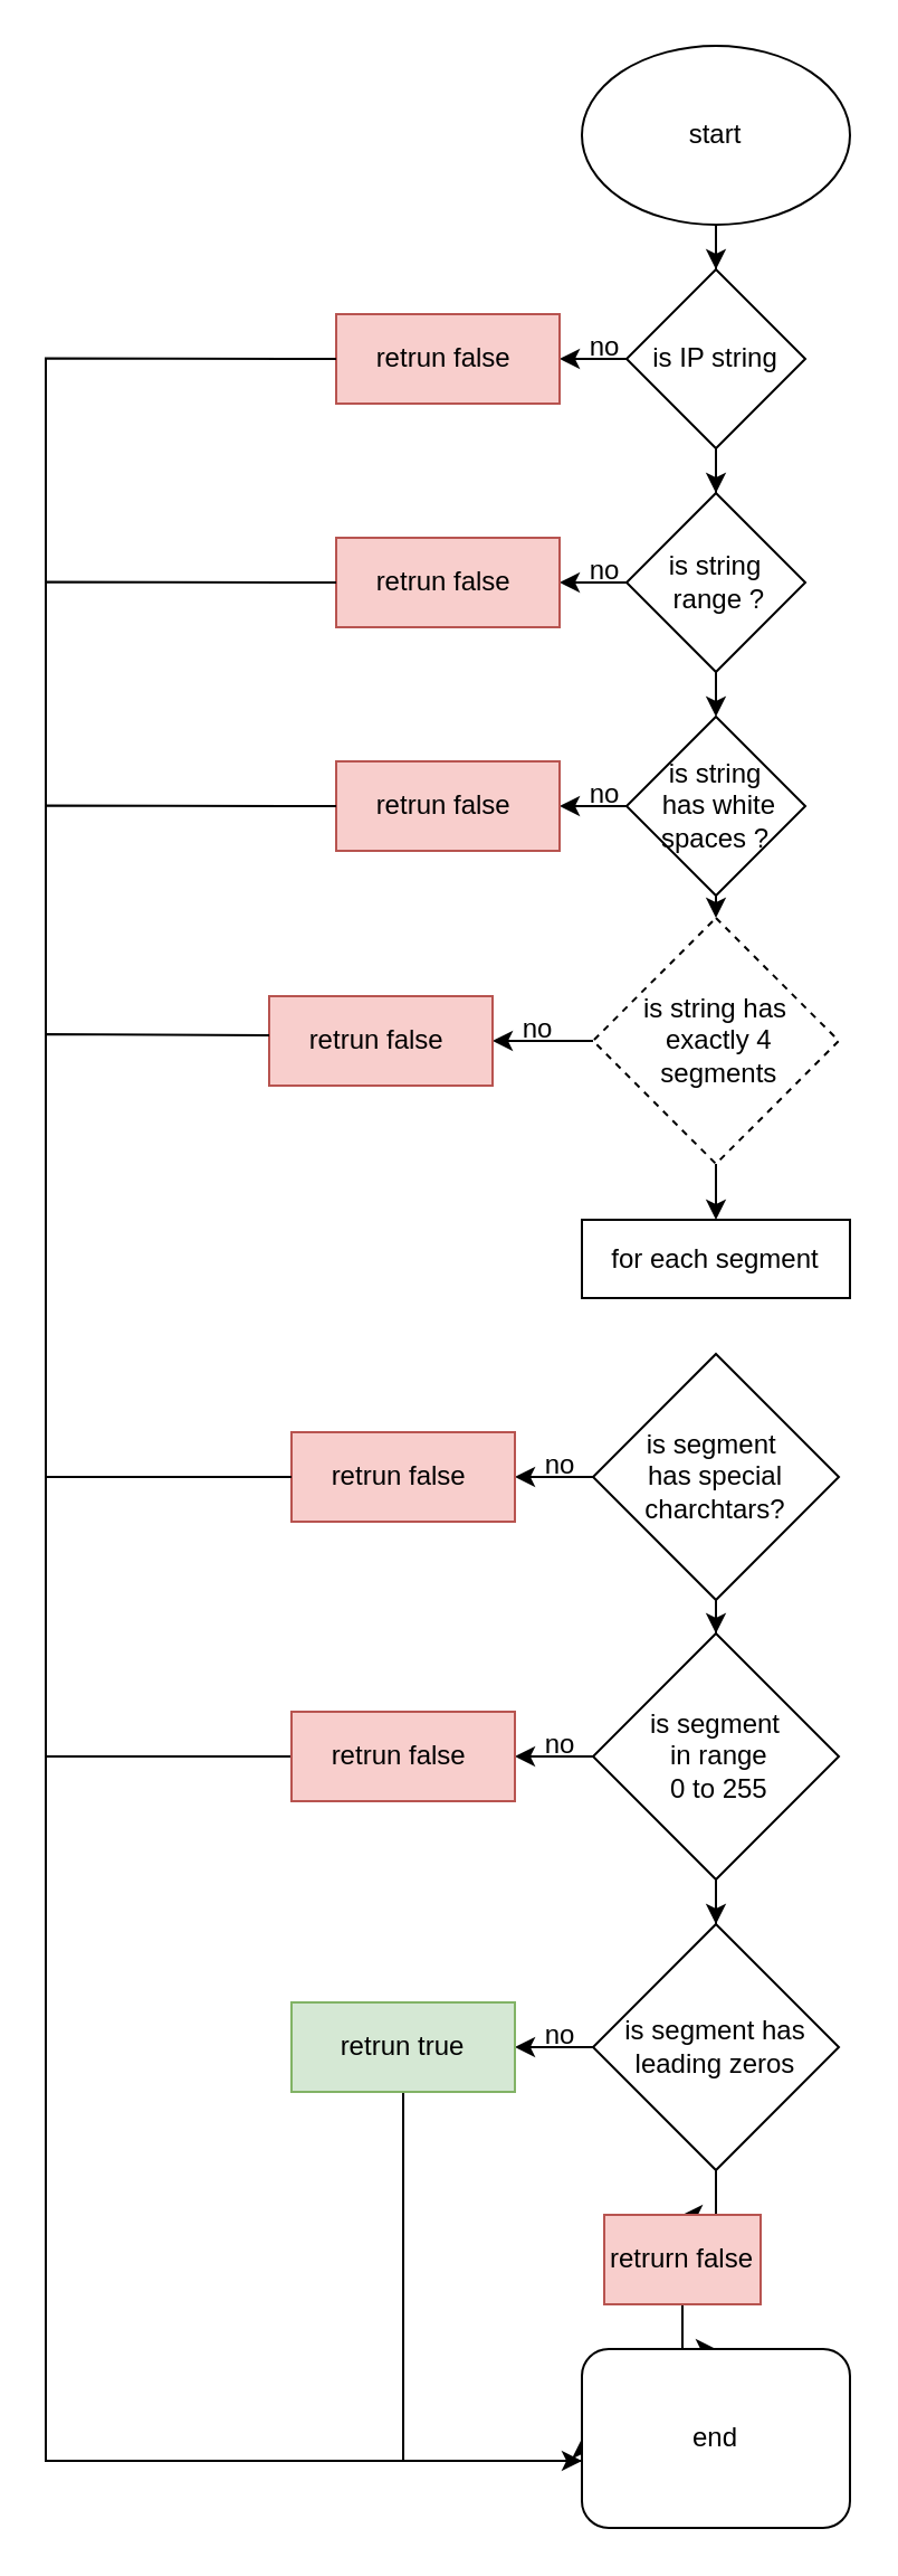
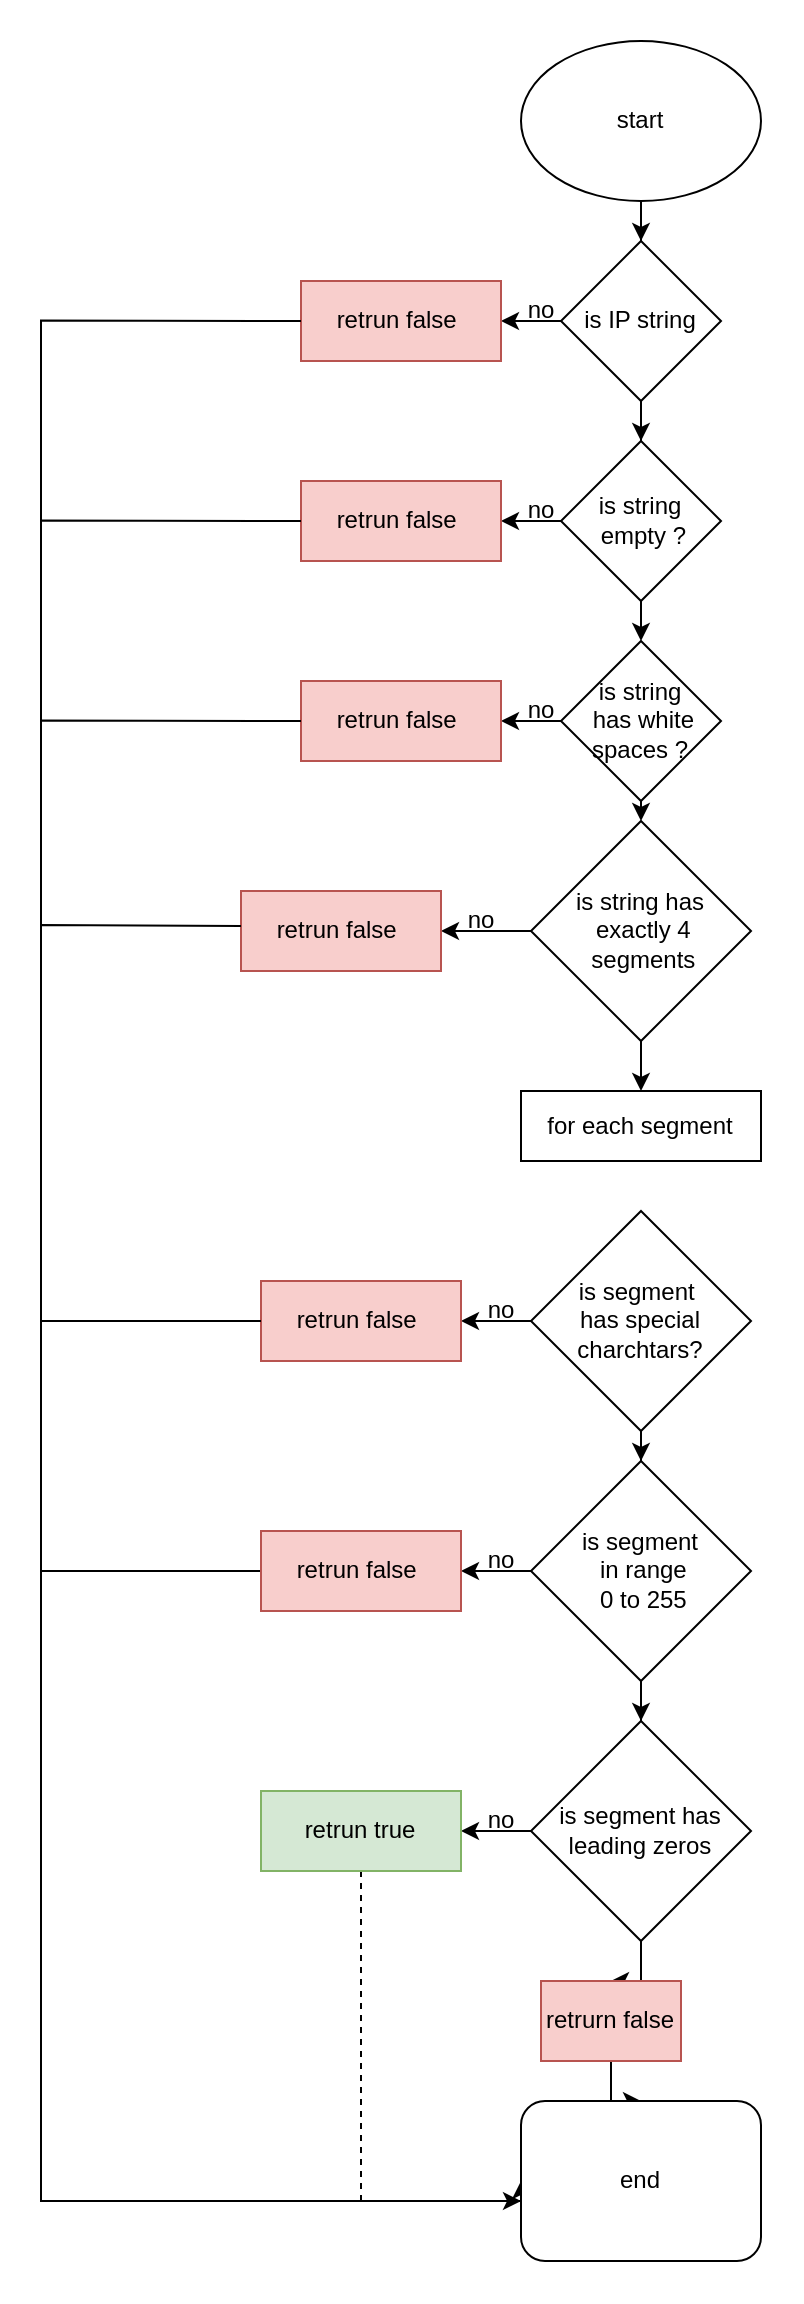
  <mxCell id="0" />
  <mxCell id="1" parent="0" />
  <mxCell id="2" style="edgeStyle=orthogonalEdgeStyle;rounded=0;orthogonalLoop=1;jettySize=auto;html=1;exitX=0.5;exitY=1;exitDx=0;exitDy=0;" parent="1" source="3" target="6" edge="1"><mxGeometry relative="1" as="geometry" /></mxCell>
  <mxCell id="3" value="start" style="ellipse;whiteSpace=wrap;html=1;" parent="1" vertex="1"><mxGeometry x="260" width="120" height="80" as="geometry" y="20" /></mxCell>
  <mxCell id="4" style="edgeStyle=orthogonalEdgeStyle;rounded=0;orthogonalLoop=1;jettySize=auto;html=1;exitX=0;exitY=0.5;exitDx=0;exitDy=0;" parent="1" source="6" target="7" edge="1"><mxGeometry relative="1" as="geometry"><mxPoint x="200" y="159.941" as="targetPoint" /></mxGeometry></mxCell>
  <mxCell id="5" style="edgeStyle=orthogonalEdgeStyle;rounded=0;orthogonalLoop=1;jettySize=auto;html=1;exitX=0.5;exitY=1;exitDx=0;exitDy=0;" parent="1" source="6" target="10" edge="1"><mxGeometry relative="1" as="geometry"><mxPoint x="319.588" y="230" as="targetPoint" /></mxGeometry></mxCell>
  <mxCell id="6" value="is IP string" style="rhombus;whiteSpace=wrap;html=1;" parent="1" vertex="1"><mxGeometry x="280" y="120" width="80" height="80" as="geometry" /></mxCell>
  <mxCell id="7" value="retrun false&amp;nbsp;" style="rounded=0;whiteSpace=wrap;html=1;fillColor=#f8cecc;strokeColor=#b85450;" parent="1" vertex="1"><mxGeometry x="150" y="140" width="100" height="40" as="geometry" /></mxCell>
  <mxCell id="8" style="edgeStyle=orthogonalEdgeStyle;rounded=0;orthogonalLoop=1;jettySize=auto;html=1;exitX=0;exitY=0.5;exitDx=0;exitDy=0;entryX=1;entryY=0.5;entryDx=0;entryDy=0;" parent="1" source="10" target="11" edge="1"><mxGeometry relative="1" as="geometry" /></mxCell>
  <mxCell id="9" style="edgeStyle=orthogonalEdgeStyle;rounded=0;orthogonalLoop=1;jettySize=auto;html=1;exitX=0.5;exitY=1;exitDx=0;exitDy=0;entryX=0.5;entryY=0;entryDx=0;entryDy=0;" parent="1" source="10" target="14" edge="1"><mxGeometry relative="1" as="geometry" /></mxCell>
- <mxCell id="10" value="is string&lt;div&gt;&amp;nbsp;range ?&lt;/div&gt;" style="rhombus;whiteSpace=wrap;html=1;" parent="1" vertex="1"><mxGeometry x="279.998" y="220" width="80" height="80" as="geometry" /></mxCell>
+ <mxCell id="10" value="is string&lt;div&gt;&amp;nbsp;empty ?&lt;/div&gt;" style="rhombus;whiteSpace=wrap;html=1;" parent="1" vertex="1"><mxGeometry x="279.998" y="220" width="80" height="80" as="geometry" /></mxCell>
  <mxCell id="11" value="retrun false&amp;nbsp;" style="rounded=0;whiteSpace=wrap;html=1;fillColor=#f8cecc;strokeColor=#b85450;" parent="1" vertex="1"><mxGeometry x="150" y="240" width="100" height="40" as="geometry" /></mxCell>
  <mxCell id="12" style="edgeStyle=orthogonalEdgeStyle;rounded=0;orthogonalLoop=1;jettySize=auto;html=1;exitX=0;exitY=0.5;exitDx=0;exitDy=0;entryX=1;entryY=0.5;entryDx=0;entryDy=0;" parent="1" source="14" target="15" edge="1"><mxGeometry relative="1" as="geometry" /></mxCell>
  <mxCell id="13" style="edgeStyle=orthogonalEdgeStyle;rounded=0;orthogonalLoop=1;jettySize=auto;html=1;exitX=0.5;exitY=1;exitDx=0;exitDy=0;entryX=0.5;entryY=0;entryDx=0;entryDy=0;" parent="1" source="14" target="18" edge="1"><mxGeometry relative="1" as="geometry" /></mxCell>
  <mxCell id="14" value="is string&lt;div&gt;&amp;nbsp;has white spaces ?&lt;/div&gt;" style="rhombus;whiteSpace=wrap;html=1;" parent="1" vertex="1"><mxGeometry x="279.998" y="320" width="80" height="80" as="geometry" /></mxCell>
  <mxCell id="15" value="retrun false&amp;nbsp;" style="rounded=0;whiteSpace=wrap;html=1;fillColor=#f8cecc;strokeColor=#b85450;" parent="1" vertex="1"><mxGeometry x="150" y="340" width="100" height="40" as="geometry" /></mxCell>
  <mxCell id="16" style="edgeStyle=orthogonalEdgeStyle;rounded=0;orthogonalLoop=1;jettySize=auto;html=1;exitX=0;exitY=0.5;exitDx=0;exitDy=0;entryX=1;entryY=0.5;entryDx=0;entryDy=0;" parent="1" source="18" target="19" edge="1"><mxGeometry relative="1" as="geometry" /></mxCell>
  <mxCell id="17" style="edgeStyle=orthogonalEdgeStyle;rounded=0;orthogonalLoop=1;jettySize=auto;html=1;exitX=0.5;exitY=1;exitDx=0;exitDy=0;entryX=0.5;entryY=0;entryDx=0;entryDy=0;" parent="1" source="18" target="20" edge="1"><mxGeometry relative="1" as="geometry" /></mxCell>
- <mxCell id="18" value="is string has&lt;div&gt;&amp;nbsp;exactly 4&lt;/div&gt;&lt;div&gt;&amp;nbsp;segments&lt;/div&gt;" style="rhombus;whiteSpace=wrap;html=1;dashed=1;" parent="1" vertex="1"><mxGeometry x="265" y="410" width="110" height="110" as="geometry" /></mxCell>
+ <mxCell id="18" value="is string has&lt;div&gt;&amp;nbsp;exactly 4&lt;/div&gt;&lt;div&gt;&amp;nbsp;segments&lt;/div&gt;" style="rhombus;whiteSpace=wrap;html=1;" parent="1" vertex="1"><mxGeometry x="265" y="410" width="110" height="110" as="geometry" /></mxCell>
  <mxCell id="19" value="retrun false&amp;nbsp;" style="rounded=0;whiteSpace=wrap;html=1;fillColor=#f8cecc;strokeColor=#b85450;" parent="1" vertex="1"><mxGeometry x="120" y="445" width="100" height="40" as="geometry" /></mxCell>
  <mxCell id="20" value="for each segment" style="rounded=0;whiteSpace=wrap;html=1;" parent="1" vertex="1"><mxGeometry x="260" y="545" width="120" height="35" as="geometry" /></mxCell>
  <mxCell id="21" style="edgeStyle=orthogonalEdgeStyle;rounded=0;orthogonalLoop=1;jettySize=auto;html=1;exitX=0;exitY=0.5;exitDx=0;exitDy=0;entryX=1;entryY=0.5;entryDx=0;entryDy=0;" parent="1" source="23" target="24" edge="1"><mxGeometry relative="1" as="geometry" /></mxCell>
  <mxCell id="22" value="" style="edgeStyle=orthogonalEdgeStyle;rounded=0;orthogonalLoop=1;jettySize=auto;html=1;" parent="1" source="23" target="27" edge="1"><mxGeometry relative="1" as="geometry" /></mxCell>
  <mxCell id="23" value="is segment&amp;nbsp;&lt;div&gt;has special charchtars?&lt;/div&gt;" style="rhombus;whiteSpace=wrap;html=1;" parent="1" vertex="1"><mxGeometry x="265" y="605" width="110" height="110" as="geometry" /></mxCell>
  <mxCell id="24" value="retrun false&amp;nbsp;" style="rounded=0;whiteSpace=wrap;html=1;fillColor=#f8cecc;strokeColor=#b85450;" parent="1" vertex="1"><mxGeometry x="130" y="640" width="100" height="40" as="geometry" /></mxCell>
  <mxCell id="25" style="edgeStyle=orthogonalEdgeStyle;rounded=0;orthogonalLoop=1;jettySize=auto;html=1;exitX=0;exitY=0.5;exitDx=0;exitDy=0;entryX=1;entryY=0.5;entryDx=0;entryDy=0;" parent="1" source="27" target="29" edge="1"><mxGeometry relative="1" as="geometry" /></mxCell>
  <mxCell id="26" value="" style="edgeStyle=orthogonalEdgeStyle;rounded=0;orthogonalLoop=1;jettySize=auto;html=1;" parent="1" source="27" target="32" edge="1"><mxGeometry relative="1" as="geometry" /></mxCell>
  <mxCell id="27" value="is segment&lt;div&gt;&amp;nbsp;in range&lt;/div&gt;&lt;div&gt;&amp;nbsp;0 to 255&lt;/div&gt;" style="rhombus;whiteSpace=wrap;html=1;" parent="1" vertex="1"><mxGeometry x="264.998" y="730" width="110" height="110" as="geometry" /></mxCell>
  <mxCell id="28" style="edgeStyle=orthogonalEdgeStyle;rounded=0;orthogonalLoop=1;jettySize=auto;html=1;entryX=0;entryY=0.5;entryDx=0;entryDy=0;" parent="1" source="29" target="44" edge="1"><mxGeometry relative="1" as="geometry"><mxPoint x="80" y="1090" as="targetPoint" /><Array as="points"><mxPoint x="20" y="785" /><mxPoint x="20" y="1100" /><mxPoint x="260" y="1100" /></Array></mxGeometry></mxCell>
  <mxCell id="29" value="retrun false&amp;nbsp;" style="rounded=0;whiteSpace=wrap;html=1;fillColor=#f8cecc;strokeColor=#b85450;" parent="1" vertex="1"><mxGeometry x="130" y="765" width="100" height="40" as="geometry" /></mxCell>
  <mxCell id="30" style="edgeStyle=orthogonalEdgeStyle;rounded=0;orthogonalLoop=1;jettySize=auto;html=1;exitX=0;exitY=0.5;exitDx=0;exitDy=0;entryX=1;entryY=0.5;entryDx=0;entryDy=0;" parent="1" source="32" target="34" edge="1"><mxGeometry relative="1" as="geometry" /></mxCell>
  <mxCell id="31" value="" style="edgeStyle=orthogonalEdgeStyle;rounded=0;orthogonalLoop=1;jettySize=auto;html=1;" parent="1" source="32" target="43" edge="1"><mxGeometry relative="1" as="geometry" /></mxCell>
  <mxCell id="32" value="is segment has leading zeros" style="rhombus;whiteSpace=wrap;html=1;" parent="1" vertex="1"><mxGeometry x="264.998" y="860" width="110" height="110" as="geometry" /></mxCell>
- <mxCell id="33" style="edgeStyle=orthogonalEdgeStyle;rounded=0;orthogonalLoop=1;jettySize=auto;html=1;" parent="1" source="34" target="44" edge="1"><mxGeometry relative="1" as="geometry"><mxPoint x="180" y="1100" as="targetPoint" /><Array as="points"><mxPoint x="180" y="1100" /></Array></mxGeometry></mxCell>
+ <mxCell id="33" style="edgeStyle=orthogonalEdgeStyle;rounded=0;orthogonalLoop=1;jettySize=auto;html=1;dashed=1;" parent="1" source="34" target="44" edge="1"><mxGeometry relative="1" as="geometry"><mxPoint x="180" y="1100" as="targetPoint" /><Array as="points"><mxPoint x="180" y="1100" /></Array></mxGeometry></mxCell>
  <mxCell id="34" value="retrun true" style="rounded=0;whiteSpace=wrap;html=1;fillColor=#d5e8d4;strokeColor=#82b366;" parent="1" vertex="1"><mxGeometry x="130" y="895" width="100" height="40" as="geometry" /></mxCell>
  <mxCell id="35" value="no" style="text;html=1;align=center;verticalAlign=middle;resizable=0;points=[];autosize=1;strokeColor=none;fillColor=none;" parent="1" vertex="1"><mxGeometry x="250" y="140" width="40" height="30" as="geometry" /></mxCell>
  <mxCell id="36" value="no" style="text;html=1;align=center;verticalAlign=middle;resizable=0;points=[];autosize=1;strokeColor=none;fillColor=none;" parent="1" vertex="1"><mxGeometry x="250" y="240" width="40" height="30" as="geometry" /></mxCell>
  <mxCell id="37" value="no" style="text;html=1;align=center;verticalAlign=middle;resizable=0;points=[];autosize=1;strokeColor=none;fillColor=none;" parent="1" vertex="1"><mxGeometry x="250" y="340" width="40" height="30" as="geometry" /></mxCell>
  <mxCell id="38" value="no" style="text;html=1;align=center;verticalAlign=middle;resizable=0;points=[];autosize=1;strokeColor=none;fillColor=none;" parent="1" vertex="1"><mxGeometry x="220" y="445" width="40" height="30" as="geometry" /></mxCell>
  <mxCell id="39" value="no" style="text;html=1;align=center;verticalAlign=middle;resizable=0;points=[];autosize=1;strokeColor=none;fillColor=none;" parent="1" vertex="1"><mxGeometry x="230" y="640" width="40" height="30" as="geometry" /></mxCell>
  <mxCell id="40" value="no" style="text;html=1;align=center;verticalAlign=middle;resizable=0;points=[];autosize=1;strokeColor=none;fillColor=none;fontStyle=0" parent="1" vertex="1"><mxGeometry x="230" y="765" width="40" height="30" as="geometry" /></mxCell>
  <mxCell id="41" value="no" style="text;html=1;align=center;verticalAlign=middle;resizable=0;points=[];autosize=1;strokeColor=none;fillColor=none;" parent="1" vertex="1"><mxGeometry x="230" y="895" width="40" height="30" as="geometry" /></mxCell>
  <mxCell id="42" value="" style="edgeStyle=orthogonalEdgeStyle;rounded=0;orthogonalLoop=1;jettySize=auto;html=1;" parent="1" source="43" target="44" edge="1"><mxGeometry relative="1" as="geometry" /></mxCell>
  <mxCell id="43" value="retrurn false" style="rounded=0;whiteSpace=wrap;html=1;fillColor=#f8cecc;strokeColor=#b85450;" parent="1" vertex="1"><mxGeometry x="270" y="990" width="70" height="40" as="geometry" /></mxCell>
  <mxCell id="44" value="end" style="whiteSpace=wrap;html=1;rounded=1;" parent="1" vertex="1"><mxGeometry x="260" y="1050" width="120" height="80" as="geometry" /></mxCell>
  <mxCell id="45" value="" style="endArrow=none;html=1;rounded=0;" parent="1" edge="1"><mxGeometry width="50" height="50" relative="1" as="geometry"><mxPoint x="20" y="790" as="sourcePoint" /><mxPoint x="130" y="660" as="targetPoint" /><Array as="points"><mxPoint x="20" y="660" /></Array></mxGeometry></mxCell>
  <mxCell id="46" value="" style="endArrow=none;html=1;rounded=0;" parent="1" edge="1"><mxGeometry width="50" height="50" relative="1" as="geometry"><mxPoint x="20" y="662.5" as="sourcePoint" /><mxPoint x="120" y="462.5" as="targetPoint" /><Array as="points"><mxPoint x="20" y="462" /></Array></mxGeometry></mxCell>
  <mxCell id="47" value="" style="endArrow=none;html=1;rounded=0;entryX=0;entryY=0.5;entryDx=0;entryDy=0;" parent="1" target="15" edge="1"><mxGeometry width="50" height="50" relative="1" as="geometry"><mxPoint x="20" y="560.25" as="sourcePoint" /><mxPoint x="120" y="360.25" as="targetPoint" /><Array as="points"><mxPoint x="20" y="359.75" /></Array></mxGeometry></mxCell>
  <mxCell id="48" value="" style="endArrow=none;html=1;rounded=0;entryX=0;entryY=0.5;entryDx=0;entryDy=0;" parent="1" edge="1"><mxGeometry width="50" height="50" relative="1" as="geometry"><mxPoint x="20" y="460.25" as="sourcePoint" /><mxPoint x="150" y="260" as="targetPoint" /><Array as="points"><mxPoint x="20" y="259.75" /></Array></mxGeometry></mxCell>
  <mxCell id="49" value="" style="endArrow=none;html=1;rounded=0;entryX=0;entryY=0.5;entryDx=0;entryDy=0;" parent="1" edge="1"><mxGeometry width="50" height="50" relative="1" as="geometry"><mxPoint x="20" y="360.25" as="sourcePoint" /><mxPoint x="150" y="160" as="targetPoint" /><Array as="points"><mxPoint x="20" y="159.75" /></Array></mxGeometry></mxCell>
